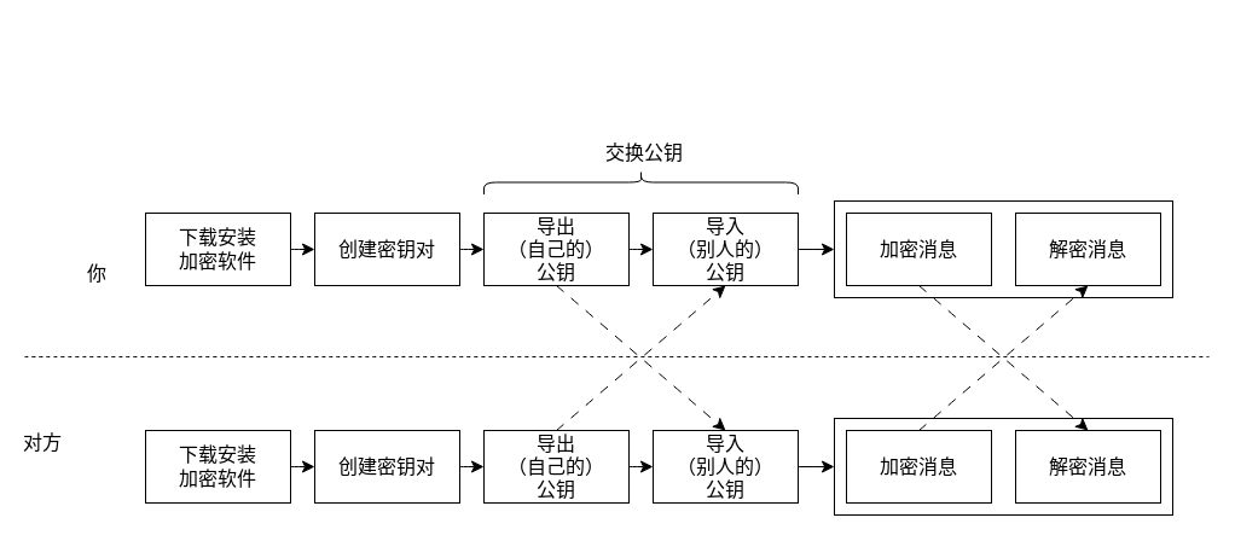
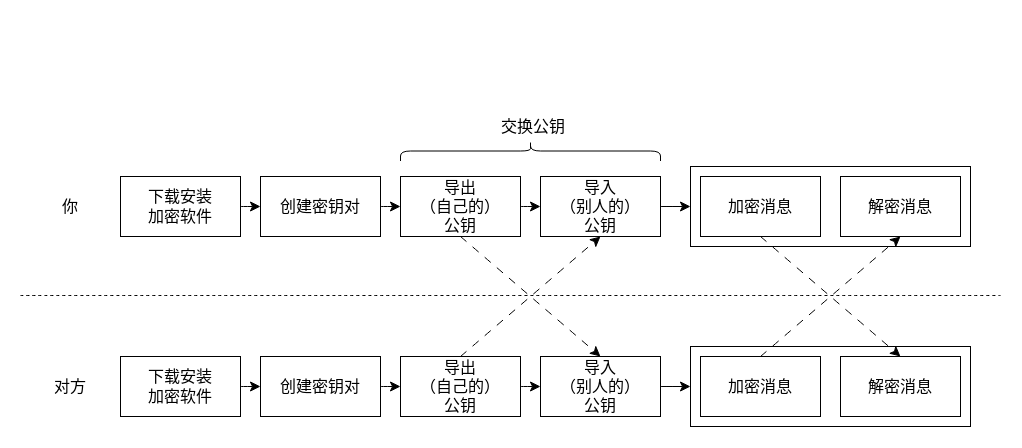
  <mxCell id="0" />
  <mxCell id="1" parent="0" />
  <mxCell id="2" value="" style="endArrow=none;html=1;rounded=0;fontSize=12;startSize=8;endSize=8;curved=1;dashed=1;fontFamily=思源黑体;" parent="1" edge="1"><mxGeometry width="50" height="50" relative="1" as="geometry"><mxPoint x="20" y="295" as="sourcePoint" /><mxPoint x="1000" y="295" as="targetPoint" /></mxGeometry></mxCell>
  <mxCell id="3" value="" style="rounded=0;whiteSpace=wrap;html=1;fontSize=16;fillColor=none;perimeterSpacing=0;strokeWidth=1;fontFamily=思源黑体;" parent="1" vertex="1"><mxGeometry x="690" y="166" width="280" height="80" as="geometry" /></mxCell>
  <mxCell id="4" style="edgeStyle=none;curved=1;rounded=0;orthogonalLoop=1;jettySize=auto;html=1;exitX=1;exitY=0.5;exitDx=0;exitDy=0;entryX=0;entryY=0.5;entryDx=0;entryDy=0;fontSize=12;startSize=8;endSize=8;fontFamily=思源黑体;" parent="1" source="5" target="7" edge="1"><mxGeometry relative="1" as="geometry" /></mxCell>
  <mxCell id="5" value="下载安装&lt;br&gt;加密软件" style="rounded=0;whiteSpace=wrap;html=1;fontSize=16;fontFamily=思源黑体;" parent="1" vertex="1"><mxGeometry x="120" y="176" width="120" height="60" as="geometry" /></mxCell>
  <mxCell id="6" style="edgeStyle=none;curved=1;rounded=0;orthogonalLoop=1;jettySize=auto;html=1;entryX=0;entryY=0.5;entryDx=0;entryDy=0;fontSize=12;startSize=8;endSize=8;fontFamily=思源黑体;" parent="1" source="7" target="9" edge="1"><mxGeometry relative="1" as="geometry" /></mxCell>
  <mxCell id="7" value="创建密钥对" style="rounded=0;whiteSpace=wrap;html=1;fontSize=16;fontFamily=思源黑体;" parent="1" vertex="1"><mxGeometry x="260" y="176" width="120" height="60" as="geometry" /></mxCell>
  <mxCell id="8" style="edgeStyle=none;curved=1;rounded=0;orthogonalLoop=1;jettySize=auto;html=1;fontSize=12;startSize=8;endSize=8;fontFamily=思源黑体;" parent="1" source="9" target="11" edge="1"><mxGeometry relative="1" as="geometry" /></mxCell>
  <mxCell id="9" value="导出&lt;br&gt;（自己的）&lt;br&gt;公钥" style="rounded=0;whiteSpace=wrap;html=1;fontSize=16;fontFamily=思源黑体;" parent="1" vertex="1"><mxGeometry x="400" y="176" width="120" height="60" as="geometry" /></mxCell>
  <mxCell id="10" style="edgeStyle=none;curved=1;rounded=0;orthogonalLoop=1;jettySize=auto;html=1;fontSize=12;startSize=8;endSize=8;fontFamily=思源黑体;" parent="1" source="11" target="3" edge="1"><mxGeometry relative="1" as="geometry" /></mxCell>
  <mxCell id="11" value="导入&lt;br&gt;（别人的）&lt;br&gt;公钥" style="rounded=0;whiteSpace=wrap;html=1;fontSize=16;fontFamily=思源黑体;" parent="1" vertex="1"><mxGeometry x="540" y="176" width="120" height="60" as="geometry" /></mxCell>
  <mxCell id="12" value="加密消息" style="rounded=0;whiteSpace=wrap;html=1;fontSize=16;fontFamily=思源黑体;" parent="1" vertex="1"><mxGeometry x="700" y="176" width="120" height="60" as="geometry" /></mxCell>
  <mxCell id="13" value="解密消息" style="rounded=0;whiteSpace=wrap;html=1;fontSize=16;fontFamily=思源黑体;" parent="1" vertex="1"><mxGeometry x="840" y="176" width="120" height="60" as="geometry" /></mxCell>
- <mxCell id="14" value="你" style="text;html=1;strokeColor=none;fillColor=none;align=center;verticalAlign=middle;whiteSpace=wrap;rounded=0;fontSize=16;fontFamily=思源黑体;" parent="1" vertex="1"><mxGeometry x="50" y="211" width="60" height="30" as="geometry" /></mxCell>
+ <mxCell id="14" value="你" style="text;html=1;strokeColor=none;fillColor=none;align=center;verticalAlign=middle;whiteSpace=wrap;rounded=0;fontSize=16;fontFamily=思源黑体;" parent="1" vertex="1"><mxGeometry x="40" y="191" width="60" height="30" as="geometry" /></mxCell>
  <mxCell id="15" value="" style="rounded=0;whiteSpace=wrap;html=1;fontSize=16;fillColor=none;fontFamily=思源黑体;" parent="1" vertex="1"><mxGeometry x="690" y="346" width="280" height="80" as="geometry" /></mxCell>
  <mxCell id="16" style="edgeStyle=none;curved=1;rounded=0;orthogonalLoop=1;jettySize=auto;html=1;exitX=1;exitY=0.5;exitDx=0;exitDy=0;entryX=0;entryY=0.5;entryDx=0;entryDy=0;fontSize=12;startSize=8;endSize=8;fontFamily=思源黑体;" parent="1" source="17" target="19" edge="1"><mxGeometry relative="1" as="geometry" /></mxCell>
  <mxCell id="17" value="下载安装&lt;br&gt;加密软件" style="rounded=0;whiteSpace=wrap;html=1;fontSize=16;fontFamily=思源黑体;" parent="1" vertex="1"><mxGeometry x="120" y="356" width="120" height="60" as="geometry" /></mxCell>
  <mxCell id="18" style="edgeStyle=none;curved=1;rounded=0;orthogonalLoop=1;jettySize=auto;html=1;entryX=0;entryY=0.5;entryDx=0;entryDy=0;fontSize=12;startSize=8;endSize=8;fontFamily=思源黑体;" parent="1" source="19" target="21" edge="1"><mxGeometry relative="1" as="geometry" /></mxCell>
  <mxCell id="19" value="创建密钥对" style="rounded=0;whiteSpace=wrap;html=1;fontSize=16;fontFamily=思源黑体;" parent="1" vertex="1"><mxGeometry x="260" y="356" width="120" height="60" as="geometry" /></mxCell>
  <mxCell id="20" style="edgeStyle=none;curved=1;rounded=0;orthogonalLoop=1;jettySize=auto;html=1;fontSize=12;startSize=8;endSize=8;fontFamily=思源黑体;" parent="1" source="21" target="23" edge="1"><mxGeometry relative="1" as="geometry" /></mxCell>
  <mxCell id="21" value="导出&lt;br&gt;（自己的）&lt;br&gt;公钥" style="rounded=0;whiteSpace=wrap;html=1;fontSize=16;fontFamily=思源黑体;" parent="1" vertex="1"><mxGeometry x="400" y="356" width="120" height="60" as="geometry" /></mxCell>
  <mxCell id="22" style="edgeStyle=none;curved=1;rounded=0;orthogonalLoop=1;jettySize=auto;html=1;fontSize=12;startSize=8;endSize=8;fontFamily=思源黑体;" parent="1" source="23" target="15" edge="1"><mxGeometry relative="1" as="geometry" /></mxCell>
  <mxCell id="23" value="导入&lt;br&gt;（别人的）&lt;br&gt;公钥" style="rounded=0;whiteSpace=wrap;html=1;fontSize=16;fontFamily=思源黑体;" parent="1" vertex="1"><mxGeometry x="540" y="356" width="120" height="60" as="geometry" /></mxCell>
  <mxCell id="24" value="加密消息" style="rounded=0;whiteSpace=wrap;html=1;fontSize=16;fontFamily=思源黑体;" parent="1" vertex="1"><mxGeometry x="700" y="356" width="120" height="60" as="geometry" /></mxCell>
  <mxCell id="25" value="解密消息" style="rounded=0;whiteSpace=wrap;html=1;fontSize=16;fontFamily=思源黑体;" parent="1" vertex="1"><mxGeometry x="840" y="356" width="120" height="60" as="geometry" /></mxCell>
- <mxCell id="26" value="对方" style="text;html=1;strokeColor=none;fillColor=none;align=center;verticalAlign=middle;whiteSpace=wrap;rounded=0;fontSize=16;fontFamily=思源黑体;" parent="1" vertex="1"><mxGeometry x="5" y="351" width="60" height="30" as="geometry" /></mxCell>
+ <mxCell id="26" value="对方" style="text;html=1;strokeColor=none;fillColor=none;align=center;verticalAlign=middle;whiteSpace=wrap;rounded=0;fontSize=16;fontFamily=思源黑体;" parent="1" vertex="1"><mxGeometry x="40" y="371" width="60" height="30" as="geometry" /></mxCell>
  <mxCell id="27" value="" style="shape=curlyBracket;whiteSpace=wrap;html=1;rounded=1;labelPosition=left;verticalLabelPosition=middle;align=right;verticalAlign=middle;fontSize=16;rotation=90;fontFamily=思源黑体;" parent="1" vertex="1"><mxGeometry x="520" y="20.5" width="20" height="260" as="geometry" /></mxCell>
  <mxCell id="28" value="交换公钥" style="text;html=1;strokeColor=none;fillColor=none;align=center;verticalAlign=middle;whiteSpace=wrap;rounded=0;fontSize=16;fontFamily=思源黑体;" parent="1" vertex="1"><mxGeometry x="497.5" y="110.5" width="70" height="30" as="geometry" /></mxCell>
  <mxCell id="29" style="edgeStyle=none;curved=1;rounded=0;orthogonalLoop=1;jettySize=auto;html=1;exitX=0.5;exitY=1;exitDx=0;exitDy=0;entryX=0.5;entryY=0;entryDx=0;entryDy=0;fontSize=12;startSize=8;endSize=8;dashed=1;dashPattern=8 8;fontFamily=思源黑体;" parent="1" source="9" target="23" edge="1"><mxGeometry relative="1" as="geometry" /></mxCell>
  <mxCell id="30" style="edgeStyle=none;curved=1;rounded=0;orthogonalLoop=1;jettySize=auto;html=1;exitX=0.5;exitY=0;exitDx=0;exitDy=0;entryX=0.5;entryY=1;entryDx=0;entryDy=0;fontSize=12;startSize=8;endSize=8;dashed=1;dashPattern=8 8;fontFamily=思源黑体;" parent="1" source="21" target="11" edge="1"><mxGeometry relative="1" as="geometry" /></mxCell>
  <mxCell id="31" style="edgeStyle=none;curved=1;rounded=0;orthogonalLoop=1;jettySize=auto;html=1;exitX=0.5;exitY=1;exitDx=0;exitDy=0;entryX=0.5;entryY=0;entryDx=0;entryDy=0;fontSize=12;startSize=8;endSize=8;dashed=1;dashPattern=8 8;fontFamily=思源黑体;" parent="1" source="12" target="25" edge="1"><mxGeometry relative="1" as="geometry" /></mxCell>
  <mxCell id="32" style="edgeStyle=none;curved=1;rounded=0;orthogonalLoop=1;jettySize=auto;html=1;exitX=0.5;exitY=0;exitDx=0;exitDy=0;entryX=0.5;entryY=1;entryDx=0;entryDy=0;fontSize=12;startSize=8;endSize=8;dashed=1;dashPattern=8 8;fontFamily=思源黑体;" parent="1" source="24" target="13" edge="1"><mxGeometry relative="1" as="geometry" /></mxCell>
